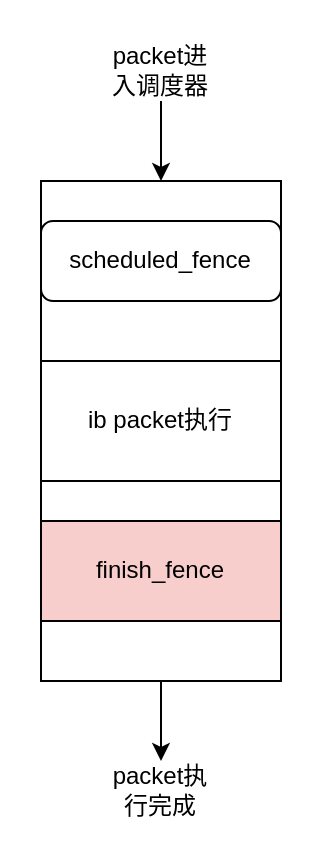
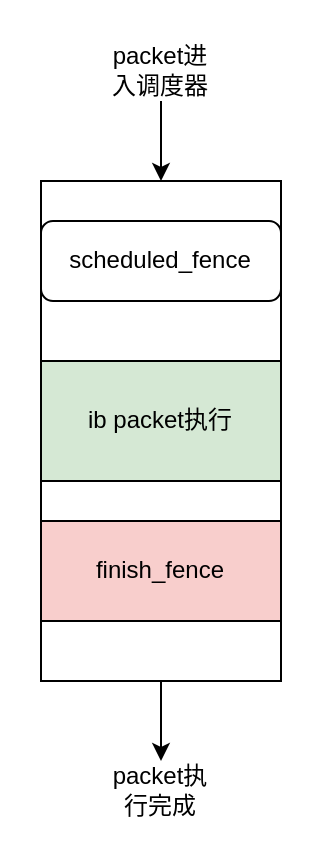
  <mxCell id="0" />
  <mxCell id="1" parent="0" />
  <mxCell id="2" style="edgeStyle=orthogonalEdgeStyle;rounded=0;orthogonalLoop=1;jettySize=auto;html=1;exitX=0.5;exitY=1;exitDx=0;exitDy=0;entryX=0.5;entryY=0;entryDx=0;entryDy=0;" edge="1" parent="1" source="3" target="9"><mxGeometry relative="1" as="geometry" /></mxCell>
  <mxCell id="3" value="" style="rounded=0;whiteSpace=wrap;html=1;" vertex="1" parent="1"><mxGeometry x="20" y="90" width="120" height="250" as="geometry" /></mxCell>
  <mxCell id="4" value="scheduled_fence" style="whiteSpace=wrap;html=1;rounded=1;" vertex="1" parent="1"><mxGeometry x="20" y="110" width="120" height="40" as="geometry" /></mxCell>
  <mxCell id="5" value="finish_fence" style="rounded=0;whiteSpace=wrap;html=1;fillColor=#f8cecc;" vertex="1" parent="1"><mxGeometry x="20" y="260" width="120" height="50" as="geometry" /></mxCell>
- <mxCell id="6" value="ib packet执行" style="rounded=0;whiteSpace=wrap;html=1;" vertex="1" parent="1"><mxGeometry x="20" y="180" width="120" height="60" as="geometry" /></mxCell>
+ <mxCell id="6" value="ib packet执行" style="rounded=0;whiteSpace=wrap;html=1;fillColor=#d5e8d4;" vertex="1" parent="1"><mxGeometry x="20" y="180" width="120" height="60" as="geometry" /></mxCell>
  <mxCell id="7" value="" style="endArrow=classic;html=1;rounded=0;entryX=0.5;entryY=0;entryDx=0;entryDy=0;" edge="1" parent="1" target="3"><mxGeometry width="50" height="50" relative="1" as="geometry"><mxPoint x="80" y="50" as="sourcePoint" /><mxPoint x="270" y="220" as="targetPoint" /></mxGeometry></mxCell>
  <mxCell id="8" value="packet进入调度器" style="text;html=1;align=center;verticalAlign=middle;whiteSpace=wrap;rounded=0;" vertex="1" parent="1"><mxGeometry x="50" y="20" width="60" height="30" as="geometry" /></mxCell>
  <mxCell id="9" value="packet执行完成" style="text;html=1;align=center;verticalAlign=middle;whiteSpace=wrap;rounded=0;" vertex="1" parent="1"><mxGeometry x="50" y="380" width="60" height="30" as="geometry" /></mxCell>
